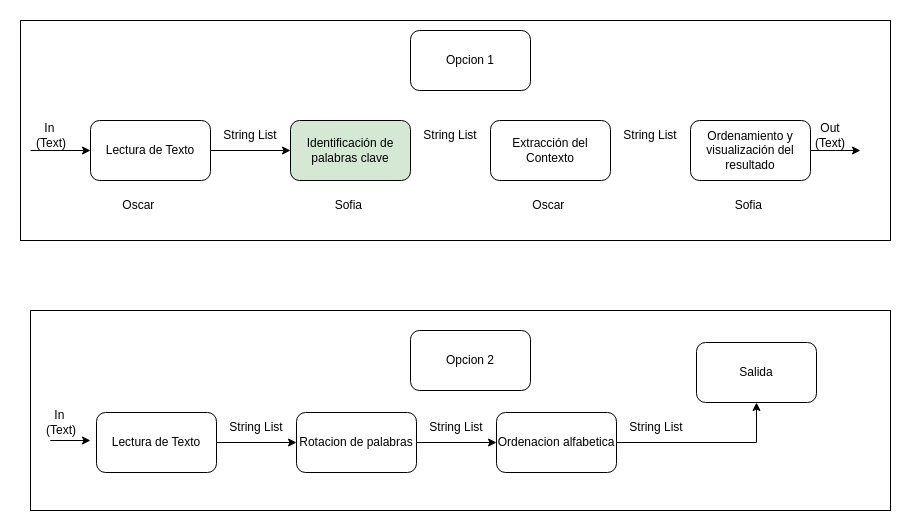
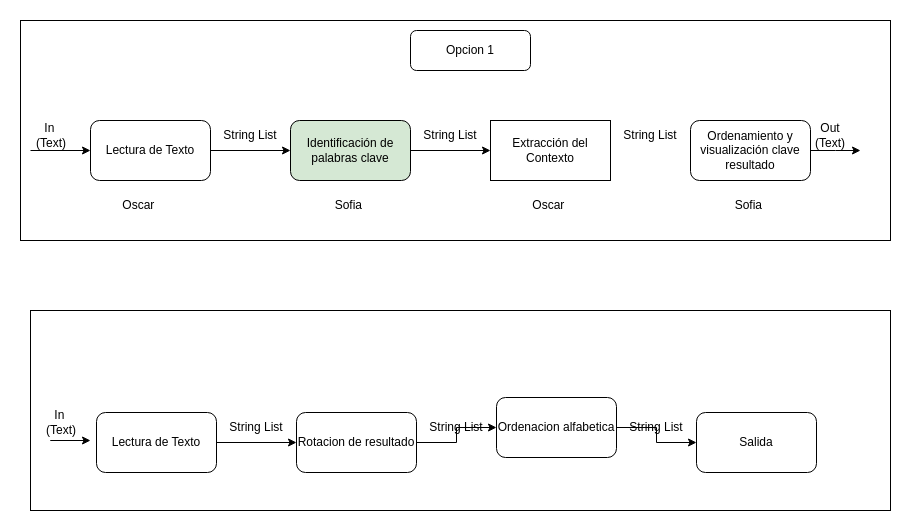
  <mxCell id="0" />
  <mxCell id="1" parent="0" />
  <mxCell id="2" style="edgeStyle=orthogonalEdgeStyle;rounded=0;orthogonalLoop=1;jettySize=auto;html=1;exitX=1;exitY=0.5;exitDx=0;exitDy=0;entryX=0;entryY=0.5;entryDx=0;entryDy=0;" parent="1" source="3" target="5" edge="1"><mxGeometry relative="1" as="geometry" /></mxCell>
  <mxCell id="3" value="Lectura de Texto" style="rounded=1;whiteSpace=wrap;html=1;" parent="1" vertex="1"><mxGeometry x="90" y="120" width="120" height="60" as="geometry" /></mxCell>
+ <mxCell id="4" style="edgeStyle=orthogonalEdgeStyle;rounded=0;orthogonalLoop=1;jettySize=auto;html=1;exitX=1;exitY=0.5;exitDx=0;exitDy=0;entryX=0;entryY=0.5;entryDx=0;entryDy=0;" parent="1" source="5" target="6" edge="1"><mxGeometry relative="1" as="geometry" /></mxCell>
  <mxCell id="5" value="Identificación de palabras clave" style="rounded=1;whiteSpace=wrap;html=1;fillColor=#d5e8d4;" parent="1" vertex="1"><mxGeometry x="290" y="120" width="120" height="60" as="geometry" /></mxCell>
- <mxCell id="6" value="Extracción del Contexto" style="rounded=1;whiteSpace=wrap;html=1;" parent="1" vertex="1"><mxGeometry x="490" y="120" width="120" height="60" as="geometry" /></mxCell>
+ <mxCell id="6" value="Extracción del Contexto" style="whiteSpace=wrap;html=1;rounded=0;" parent="1" vertex="1"><mxGeometry x="490" y="120" width="120" height="60" as="geometry" /></mxCell>
  <mxCell id="7" style="edgeStyle=orthogonalEdgeStyle;rounded=0;orthogonalLoop=1;jettySize=auto;html=1;exitX=1;exitY=0.5;exitDx=0;exitDy=0;" parent="1" source="8" edge="1"><mxGeometry relative="1" as="geometry"><mxPoint x="860" y="150" as="targetPoint" /></mxGeometry></mxCell>
- <mxCell id="8" value="Ordenamiento y visualización del resultado" style="rounded=1;whiteSpace=wrap;html=1;" parent="1" vertex="1"><mxGeometry x="690" y="120" width="120" height="60" as="geometry" /></mxCell>
+ <mxCell id="8" value="Ordenamiento y visualización clave resultado" style="rounded=1;whiteSpace=wrap;html=1;" parent="1" vertex="1"><mxGeometry x="690" y="120" width="120" height="60" as="geometry" /></mxCell>
  <mxCell id="9" value="" style="endArrow=classic;html=1;rounded=0;" parent="1" edge="1"><mxGeometry width="50" height="50" relative="1" as="geometry"><mxPoint x="30" y="150" as="sourcePoint" /><mxPoint x="90" y="150" as="targetPoint" /></mxGeometry></mxCell>
  <mxCell id="10" value="In&amp;nbsp;&lt;div&gt;(Text)&lt;/div&gt;" style="text;html=1;align=center;verticalAlign=middle;whiteSpace=wrap;rounded=0;" parent="1" vertex="1"><mxGeometry x="21" y="120" width="60" height="30" as="geometry" /></mxCell>
  <mxCell id="11" value="String List" style="text;html=1;align=center;verticalAlign=middle;whiteSpace=wrap;rounded=0;" parent="1" vertex="1"><mxGeometry x="220" y="120" width="60" height="30" as="geometry" /></mxCell>
  <mxCell id="12" value="String List" style="text;html=1;align=center;verticalAlign=middle;whiteSpace=wrap;rounded=0;" parent="1" vertex="1"><mxGeometry x="420" y="120" width="60" height="30" as="geometry" /></mxCell>
  <mxCell id="13" value="String List" style="text;html=1;align=center;verticalAlign=middle;whiteSpace=wrap;rounded=0;" parent="1" vertex="1"><mxGeometry x="620" y="120" width="60" height="30" as="geometry" /></mxCell>
  <mxCell id="14" value="Out&lt;div&gt;(Text)&lt;/div&gt;" style="text;html=1;align=center;verticalAlign=middle;whiteSpace=wrap;rounded=0;" parent="1" vertex="1"><mxGeometry x="800" y="120" width="60" height="30" as="geometry" /></mxCell>
  <mxCell id="15" value="Oscar&amp;nbsp;" style="text;html=1;align=center;verticalAlign=middle;whiteSpace=wrap;rounded=0;" parent="1" vertex="1"><mxGeometry x="110" y="190" width="60" height="30" as="geometry" /></mxCell>
  <mxCell id="16" value="Sofia&amp;nbsp;" style="text;html=1;align=center;verticalAlign=middle;whiteSpace=wrap;rounded=0;" parent="1" vertex="1"><mxGeometry x="320" y="190" width="60" height="30" as="geometry" /></mxCell>
  <mxCell id="17" value="Oscar&amp;nbsp;" style="text;html=1;align=center;verticalAlign=middle;whiteSpace=wrap;rounded=0;" parent="1" vertex="1"><mxGeometry x="520" y="190" width="60" height="30" as="geometry" /></mxCell>
  <mxCell id="18" value="Sofia&amp;nbsp;" style="text;html=1;align=center;verticalAlign=middle;whiteSpace=wrap;rounded=0;" parent="1" vertex="1"><mxGeometry x="720" y="190" width="60" height="30" as="geometry" /></mxCell>
  <mxCell id="19" style="edgeStyle=orthogonalEdgeStyle;rounded=0;orthogonalLoop=1;jettySize=auto;html=1;exitX=1;exitY=0.5;exitDx=0;exitDy=0;entryX=0;entryY=0.5;entryDx=0;entryDy=0;" edge="1" parent="1" source="20" target="22"><mxGeometry relative="1" as="geometry" /></mxCell>
  <mxCell id="20" value="Lectura de Texto" style="rounded=1;whiteSpace=wrap;html=1;" vertex="1" parent="1"><mxGeometry x="96" y="412" width="120" height="60" as="geometry" /></mxCell>
  <mxCell id="21" style="edgeStyle=orthogonalEdgeStyle;rounded=0;orthogonalLoop=1;jettySize=auto;html=1;exitX=1;exitY=0.5;exitDx=0;exitDy=0;entryX=0;entryY=0.5;entryDx=0;entryDy=0;" edge="1" parent="1" source="22" target="24"><mxGeometry relative="1" as="geometry" /></mxCell>
- <mxCell id="22" value="Rotacion de palabras" style="rounded=1;whiteSpace=wrap;html=1;" vertex="1" parent="1"><mxGeometry x="296" y="412" width="120" height="60" as="geometry" /></mxCell>
+ <mxCell id="22" value="Rotacion de resultado" style="rounded=1;whiteSpace=wrap;html=1;" vertex="1" parent="1"><mxGeometry x="296" y="412" width="120" height="60" as="geometry" /></mxCell>
  <mxCell id="23" style="edgeStyle=orthogonalEdgeStyle;rounded=0;orthogonalLoop=1;jettySize=auto;html=1;exitX=1;exitY=0.5;exitDx=0;exitDy=0;" edge="1" parent="1" source="24" target="25"><mxGeometry relative="1" as="geometry" /></mxCell>
- <mxCell id="24" value="Ordenacion alfabetica" style="rounded=1;whiteSpace=wrap;html=1;" vertex="1" parent="1"><mxGeometry x="496" y="412" width="120" height="60" as="geometry" /></mxCell>
- <mxCell id="25" value="Salida" style="rounded=1;whiteSpace=wrap;html=1;" vertex="1" parent="1"><mxGeometry x="696" y="342" width="120" height="60" as="geometry" /></mxCell>
+ <mxCell id="24" value="Ordenacion alfabetica" style="rounded=1;whiteSpace=wrap;html=1;" vertex="1" parent="1"><mxGeometry x="496" y="397" width="120" height="60" as="geometry" /></mxCell>
+ <mxCell id="25" value="Salida" style="rounded=1;whiteSpace=wrap;html=1;" vertex="1" parent="1"><mxGeometry x="696" y="412" width="120" height="60" as="geometry" /></mxCell>
  <mxCell id="26" value="String List" style="text;html=1;align=center;verticalAlign=middle;whiteSpace=wrap;rounded=0;" vertex="1" parent="1"><mxGeometry x="226" y="412" width="60" height="30" as="geometry" /></mxCell>
  <mxCell id="27" value="String List" style="text;html=1;align=center;verticalAlign=middle;whiteSpace=wrap;rounded=0;" vertex="1" parent="1"><mxGeometry x="426" y="412" width="60" height="30" as="geometry" /></mxCell>
  <mxCell id="28" value="String List" style="text;html=1;align=center;verticalAlign=middle;whiteSpace=wrap;rounded=0;" vertex="1" parent="1"><mxGeometry x="626" y="412" width="60" height="30" as="geometry" /></mxCell>
  <mxCell id="29" value="In&amp;nbsp;&lt;div&gt;(Text)&lt;/div&gt;" style="text;html=1;align=center;verticalAlign=middle;whiteSpace=wrap;rounded=0;" vertex="1" parent="1"><mxGeometry x="31" y="407" width="60" height="30" as="geometry" /></mxCell>
  <mxCell id="30" value="" style="rounded=0;whiteSpace=wrap;html=1;fillColor=none;" vertex="1" parent="1"><mxGeometry x="20" y="20" width="870" height="220" as="geometry" /></mxCell>
- <mxCell id="31" value="Opcion 1" style="rounded=1;whiteSpace=wrap;html=1;fillColor=none;" vertex="1" parent="1"><mxGeometry x="410" y="30" width="120" height="60" as="geometry" /></mxCell>
+ <mxCell id="31" value="Opcion 1" style="rounded=1;whiteSpace=wrap;html=1;fillColor=none;" vertex="1" parent="1"><mxGeometry x="410" y="30" width="120" height="40" as="geometry" /></mxCell>
  <mxCell id="32" value="" style="rounded=0;whiteSpace=wrap;html=1;fillColor=none;" vertex="1" parent="1"><mxGeometry x="30" y="310" width="860" height="200" as="geometry" /></mxCell>
- <mxCell id="33" value="Opcion 2" style="rounded=1;whiteSpace=wrap;html=1;fillColor=none;" vertex="1" parent="1"><mxGeometry x="410" y="330" width="120" height="60" as="geometry" /></mxCell>
  <mxCell id="34" value="" style="endArrow=classic;html=1;exitX=0.023;exitY=0.65;exitDx=0;exitDy=0;exitPerimeter=0;" edge="1" parent="1" source="32"><mxGeometry width="50" height="50" relative="1" as="geometry"><mxPoint x="40" y="490" as="sourcePoint" /><mxPoint x="90" y="440" as="targetPoint" /></mxGeometry></mxCell>
